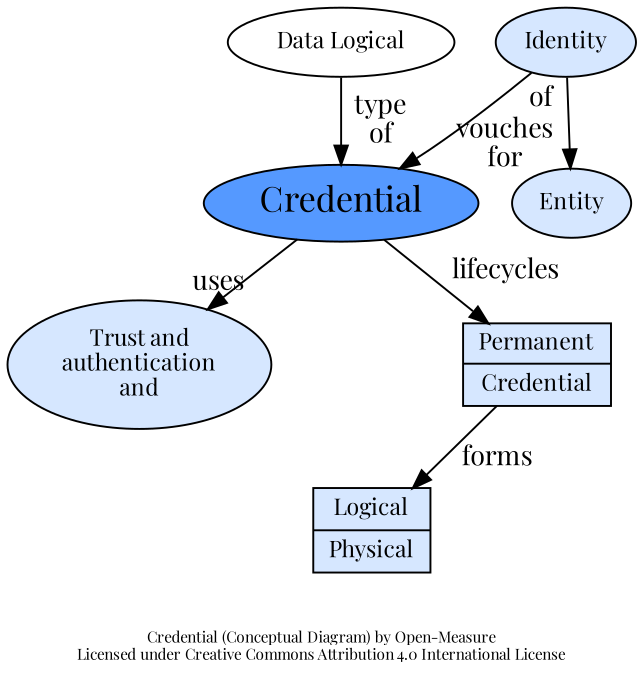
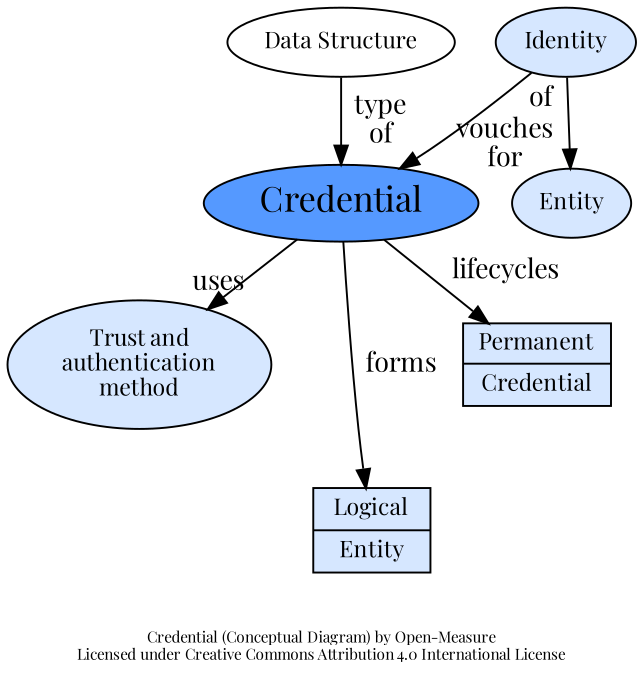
  digraph {
    compound=true
    fontname="Playfair Display"
    fontsize=8
    label="Credential (Conceptual Diagram) by Open-Measure\nLicensed under Creative Commons Attribution 4.0 International License"
    newrank=true
    packmode=clust
    rankdir=TB
    ranksep=0
    splines=curve
    node [fillcolor="#d6e7ff" fontname="Playfair Display" fontsize=12 shape=ellipse style=filled]
    edge [fontname="Playfair Display" minlen=1 weight=10]
-   n1 [fillcolor="#ffffff" label="Data Logical"]
+   n1 [fillcolor="#ffffff" label="Data Structure"]
    n2 [fillcolor="#5599ff" fontsize=18 label=Credential]
-   n3 [label="Trust and\nauthentication\nand"]
-   n4 [color=black fontcolor=black label="{<logical> Logical|<physical> Physical}" shape=record]
+   n3 [label="Trust and\nauthentication\nmethod"]
+   n4 [color=black fontcolor=black label="{<logical> Logical|<physical> Entity}" shape=record]
    n5 [color=black fontcolor=black label="{<permanent> Permanent|<temporary> Credential}" shape=record]
    n6 [label=Identity]
    n7 [label=Entity]
    n1 -> n2 [label="  type  \n  of  "]
    n2 -> n3 [xlabel="  uses  "]
-   n5 -> n4 [label=" forms "]
+   n2 -> n4 [label=" forms "]
    n2 -> n5 [label="  lifecycles "]
    n6 -> n2 [xlabel="  vouches  \n  for  "]
    n6 -> n7 [xlabel="  of  "]
  }
